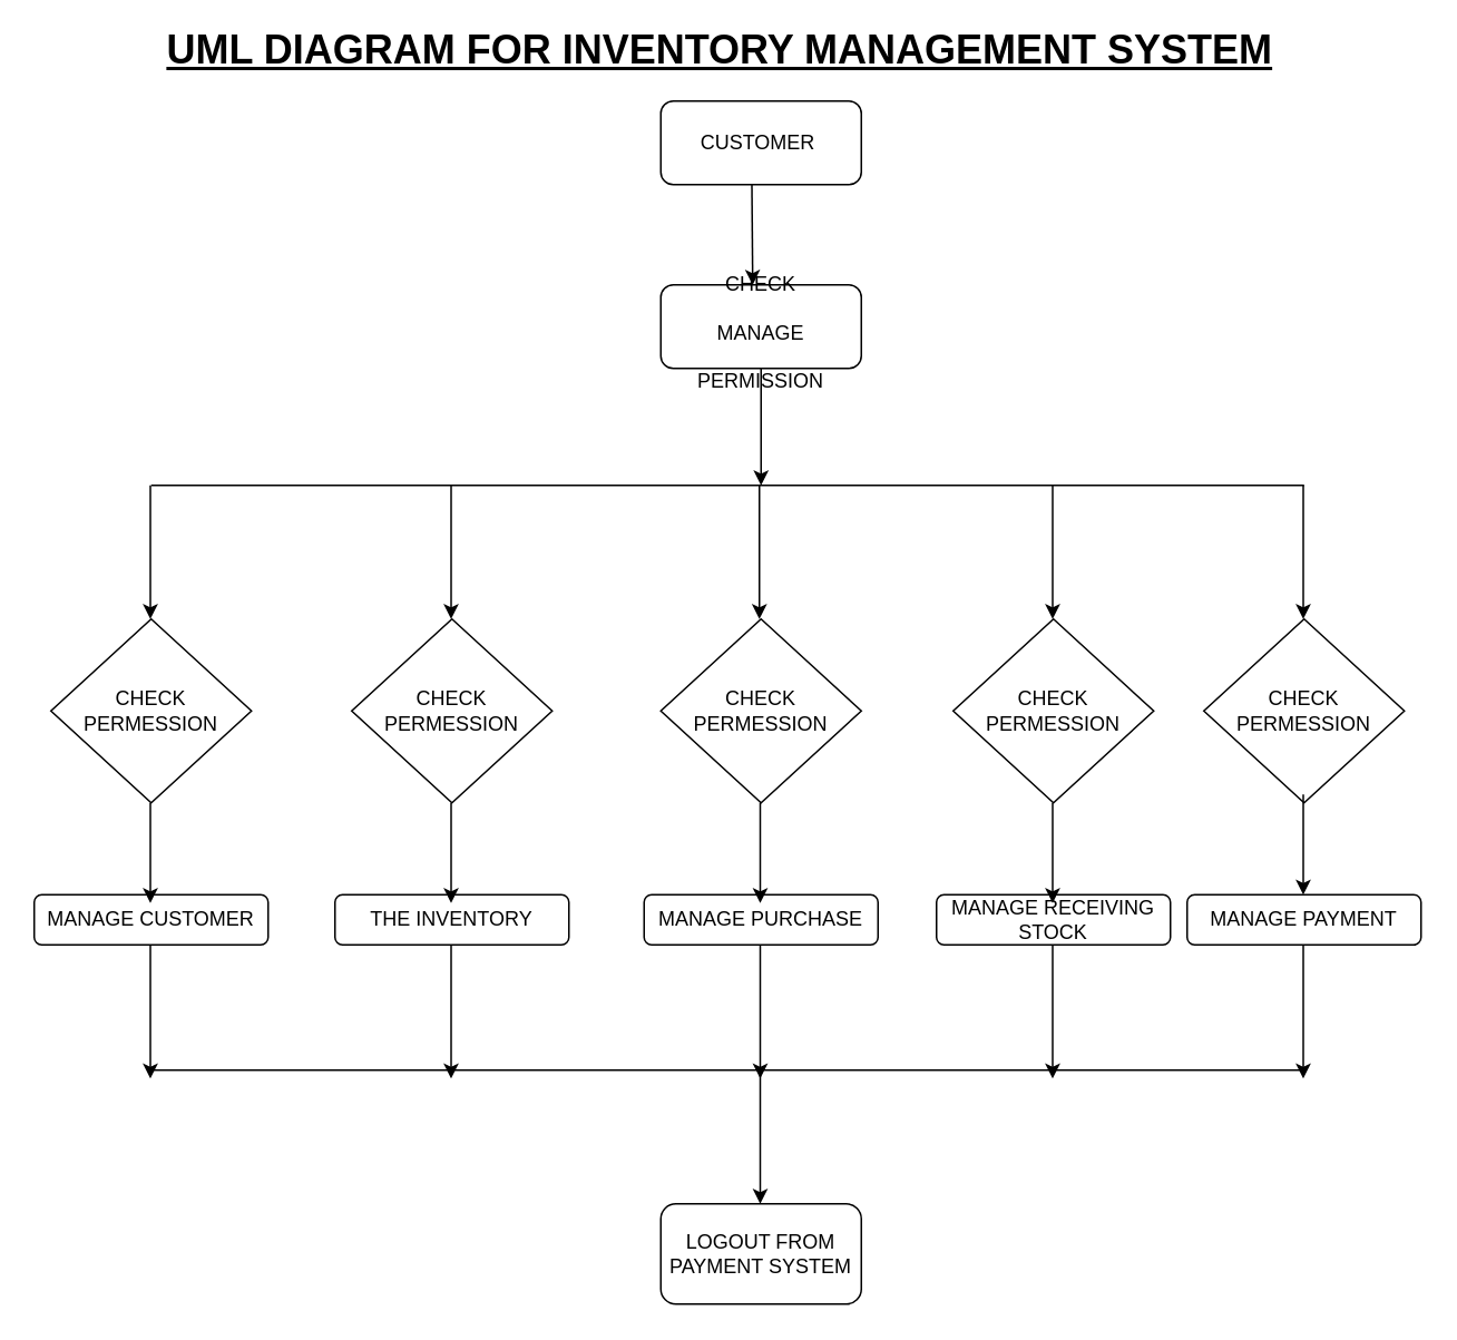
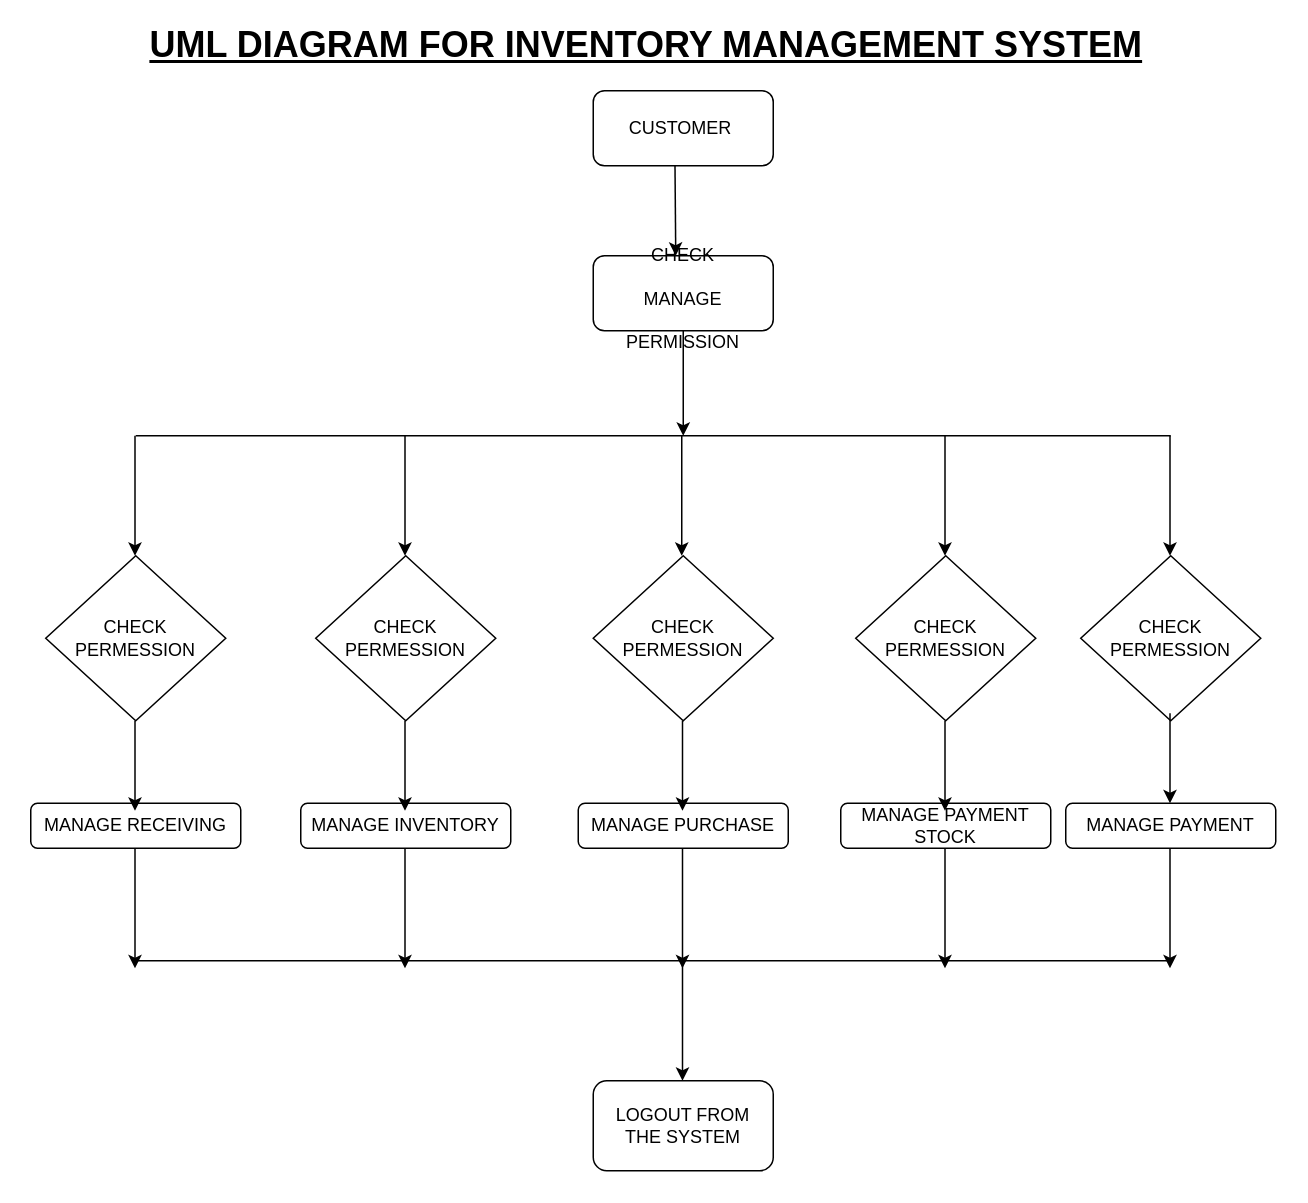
  <mxCell id="0" />
  <mxCell id="1" parent="0" />
  <mxCell id="2" value="CUSTOMER&amp;nbsp;" style="rounded=1;whiteSpace=wrap;html=1;" vertex="1" parent="1"><mxGeometry x="395" y="60" width="120" height="50" as="geometry" /></mxCell>
  <mxCell id="3" value="&lt;font style=&quot;font-size: 24px&quot;&gt;&lt;b&gt;&lt;u&gt;UML DIAGRAM FOR INVENTORY MANAGEMENT SYSTEM&lt;/u&gt;&lt;/b&gt;&lt;/font&gt;" style="text;html=1;resizable=0;autosize=1;align=center;verticalAlign=middle;points=[];fillColor=none;strokeColor=none;rounded=0;" vertex="1" parent="1"><mxGeometry x="90" y="20" width="680" height="20" as="geometry" /></mxCell>
  <mxCell id="4" value="" style="endArrow=classic;html=1;rounded=0;fontSize=24;" edge="1" parent="1"><mxGeometry width="50" height="50" relative="1" as="geometry"><mxPoint x="449.5" y="110" as="sourcePoint" /><mxPoint x="450" y="170" as="targetPoint" /></mxGeometry></mxCell>
  <mxCell id="5" value="&lt;font style=&quot;font-size: 12px&quot;&gt;CHECK&lt;br&gt;MANAGE PERMISSION&lt;/font&gt;" style="rounded=1;whiteSpace=wrap;html=1;fontSize=24;" vertex="1" parent="1"><mxGeometry x="395" y="170" width="120" height="50" as="geometry" /></mxCell>
  <mxCell id="6" value="" style="endArrow=classic;html=1;rounded=0;fontSize=12;exitX=0.5;exitY=1;exitDx=0;exitDy=0;" edge="1" parent="1" source="5"><mxGeometry width="50" height="50" relative="1" as="geometry"><mxPoint x="430" y="290" as="sourcePoint" /><mxPoint x="455" y="290" as="targetPoint" /></mxGeometry></mxCell>
  <mxCell id="7" value="" style="endArrow=none;html=1;rounded=0;fontSize=12;" edge="1" parent="1"><mxGeometry width="50" height="50" relative="1" as="geometry"><mxPoint x="90" y="290" as="sourcePoint" /><mxPoint x="780" y="290" as="targetPoint" /></mxGeometry></mxCell>
  <mxCell id="8" value="" style="endArrow=classic;html=1;rounded=0;fontSize=12;" edge="1" parent="1"><mxGeometry width="50" height="50" relative="1" as="geometry"><mxPoint x="454" y="290" as="sourcePoint" /><mxPoint x="454" y="370" as="targetPoint" /></mxGeometry></mxCell>
  <mxCell id="9" value="" style="endArrow=classic;html=1;rounded=0;fontSize=12;" edge="1" parent="1"><mxGeometry width="50" height="50" relative="1" as="geometry"><mxPoint x="89.5" y="290" as="sourcePoint" /><mxPoint x="89.5" y="370" as="targetPoint" /></mxGeometry></mxCell>
  <mxCell id="10" value="" style="endArrow=classic;html=1;rounded=0;fontSize=12;" edge="1" parent="1"><mxGeometry width="50" height="50" relative="1" as="geometry"><mxPoint x="269.5" y="290" as="sourcePoint" /><mxPoint x="269.5" y="370" as="targetPoint" /><Array as="points"><mxPoint x="269.5" y="330" /></Array></mxGeometry></mxCell>
  <mxCell id="11" value="" style="endArrow=classic;html=1;rounded=0;fontSize=12;" edge="1" parent="1"><mxGeometry width="50" height="50" relative="1" as="geometry"><mxPoint x="779.5" y="290" as="sourcePoint" /><mxPoint x="779.5" y="370" as="targetPoint" /></mxGeometry></mxCell>
  <mxCell id="12" value="" style="endArrow=classic;html=1;rounded=0;fontSize=12;" edge="1" parent="1"><mxGeometry width="50" height="50" relative="1" as="geometry"><mxPoint x="629.5" y="290" as="sourcePoint" /><mxPoint x="629.5" y="370" as="targetPoint" /></mxGeometry></mxCell>
  <mxCell id="13" value="CHECK&lt;br&gt;PERMESSION" style="rhombus;whiteSpace=wrap;html=1;fontSize=12;" vertex="1" parent="1"><mxGeometry x="30" y="370" width="120" height="110" as="geometry" /></mxCell>
  <mxCell id="14" value="&lt;span&gt;CHECK&lt;/span&gt;&lt;br&gt;&lt;span&gt;PERMESSION&lt;/span&gt;" style="rhombus;whiteSpace=wrap;html=1;fontSize=12;" vertex="1" parent="1"><mxGeometry x="210" y="370" width="120" height="110" as="geometry" /></mxCell>
  <mxCell id="15" value="&lt;span&gt;CHECK&lt;/span&gt;&lt;br&gt;&lt;span&gt;PERMESSION&lt;/span&gt;" style="rhombus;whiteSpace=wrap;html=1;fontSize=12;" vertex="1" parent="1"><mxGeometry x="395" y="370" width="120" height="110" as="geometry" /></mxCell>
  <mxCell id="16" value="&lt;span&gt;CHECK&lt;/span&gt;&lt;br&gt;&lt;span&gt;PERMESSION&lt;/span&gt;" style="rhombus;whiteSpace=wrap;html=1;fontSize=12;" vertex="1" parent="1"><mxGeometry x="570" y="370" width="120" height="110" as="geometry" /></mxCell>
  <mxCell id="17" value="&lt;span&gt;CHECK&lt;/span&gt;&lt;br&gt;&lt;span&gt;PERMESSION&lt;/span&gt;" style="rhombus;whiteSpace=wrap;html=1;fontSize=12;" vertex="1" parent="1"><mxGeometry x="720" y="370" width="120" height="110" as="geometry" /></mxCell>
- <mxCell id="18" value="MANAGE CUSTOMER" style="rounded=1;whiteSpace=wrap;html=1;fontSize=12;" vertex="1" parent="1"><mxGeometry y="535" width="140" height="30" as="geometry" x="20" /></mxCell>
- <mxCell id="19" value="THE INVENTORY" style="rounded=1;whiteSpace=wrap;html=1;fontSize=12;" vertex="1" parent="1"><mxGeometry x="200" y="535" width="140" height="30" as="geometry" /></mxCell>
+ <mxCell id="18" value="MANAGE RECEIVING" style="rounded=1;whiteSpace=wrap;html=1;fontSize=12;" vertex="1" parent="1"><mxGeometry y="535" width="140" height="30" as="geometry" x="20" /></mxCell>
+ <mxCell id="19" value="MANAGE INVENTORY" style="rounded=1;whiteSpace=wrap;html=1;fontSize=12;" vertex="1" parent="1"><mxGeometry x="200" y="535" width="140" height="30" as="geometry" /></mxCell>
  <mxCell id="20" value="MANAGE PURCHASE" style="rounded=1;whiteSpace=wrap;html=1;fontSize=12;" vertex="1" parent="1"><mxGeometry x="385" y="535" width="140" height="30" as="geometry" /></mxCell>
- <mxCell id="21" value="MANAGE RECEIVING STOCK" style="rounded=1;whiteSpace=wrap;html=1;fontSize=12;" vertex="1" parent="1"><mxGeometry x="560" y="535" width="140" height="30" as="geometry" /></mxCell>
+ <mxCell id="21" value="MANAGE PAYMENT STOCK" style="rounded=1;whiteSpace=wrap;html=1;fontSize=12;" vertex="1" parent="1"><mxGeometry x="560" y="535" width="140" height="30" as="geometry" /></mxCell>
  <mxCell id="22" value="MANAGE PAYMENT" style="rounded=1;whiteSpace=wrap;html=1;fontSize=12;" vertex="1" parent="1"><mxGeometry x="710" y="535" width="140" height="30" as="geometry" /></mxCell>
  <mxCell id="23" value="" style="endArrow=classic;html=1;rounded=0;fontSize=12;" edge="1" parent="1"><mxGeometry width="50" height="50" relative="1" as="geometry"><mxPoint x="89.5" y="480" as="sourcePoint" /><mxPoint x="89.5" y="540" as="targetPoint" /></mxGeometry></mxCell>
  <mxCell id="24" value="" style="endArrow=classic;html=1;rounded=0;fontSize=12;" edge="1" parent="1"><mxGeometry width="50" height="50" relative="1" as="geometry"><mxPoint x="269.5" y="480" as="sourcePoint" /><mxPoint x="269.5" y="540" as="targetPoint" /></mxGeometry></mxCell>
  <mxCell id="25" value="" style="endArrow=classic;html=1;rounded=0;fontSize=12;" edge="1" parent="1"><mxGeometry width="50" height="50" relative="1" as="geometry"><mxPoint x="454.5" y="480" as="sourcePoint" /><mxPoint x="454.5" y="540" as="targetPoint" /></mxGeometry></mxCell>
  <mxCell id="26" value="" style="endArrow=classic;html=1;rounded=0;fontSize=12;" edge="1" parent="1"><mxGeometry width="50" height="50" relative="1" as="geometry"><mxPoint x="629.5" y="480" as="sourcePoint" /><mxPoint x="629.5" y="540" as="targetPoint" /></mxGeometry></mxCell>
  <mxCell id="27" value="" style="endArrow=classic;html=1;rounded=0;fontSize=12;" edge="1" parent="1"><mxGeometry width="50" height="50" relative="1" as="geometry"><mxPoint x="779.5" y="475" as="sourcePoint" /><mxPoint x="779.5" y="535" as="targetPoint" /></mxGeometry></mxCell>
  <mxCell id="28" value="" style="endArrow=classic;html=1;rounded=0;fontSize=12;" edge="1" parent="1"><mxGeometry width="50" height="50" relative="1" as="geometry"><mxPoint x="89.5" y="565" as="sourcePoint" /><mxPoint x="89.5" y="645" as="targetPoint" /></mxGeometry></mxCell>
  <mxCell id="29" value="" style="endArrow=classic;html=1;rounded=0;fontSize=12;" edge="1" parent="1"><mxGeometry width="50" height="50" relative="1" as="geometry"><mxPoint x="269.5" y="565" as="sourcePoint" /><mxPoint x="269.5" y="645" as="targetPoint" /></mxGeometry></mxCell>
  <mxCell id="30" value="" style="endArrow=classic;html=1;rounded=0;fontSize=12;" edge="1" parent="1"><mxGeometry width="50" height="50" relative="1" as="geometry"><mxPoint x="454.5" y="565" as="sourcePoint" /><mxPoint x="454.5" y="645" as="targetPoint" /></mxGeometry></mxCell>
  <mxCell id="31" value="" style="endArrow=classic;html=1;rounded=0;fontSize=12;" edge="1" parent="1"><mxGeometry width="50" height="50" relative="1" as="geometry"><mxPoint x="629.5" y="565" as="sourcePoint" /><mxPoint x="629.5" y="645" as="targetPoint" /></mxGeometry></mxCell>
  <mxCell id="32" value="" style="endArrow=classic;html=1;rounded=0;fontSize=12;" edge="1" parent="1"><mxGeometry width="50" height="50" relative="1" as="geometry"><mxPoint x="779.5" y="565" as="sourcePoint" /><mxPoint x="779.5" y="645" as="targetPoint" /></mxGeometry></mxCell>
  <mxCell id="33" value="" style="endArrow=none;html=1;rounded=0;fontSize=12;" edge="1" parent="1"><mxGeometry width="50" height="50" relative="1" as="geometry"><mxPoint x="90" y="640" as="sourcePoint" /><mxPoint x="780" y="640" as="targetPoint" /></mxGeometry></mxCell>
  <mxCell id="34" value="" style="endArrow=classic;html=1;rounded=0;fontSize=12;" edge="1" parent="1"><mxGeometry width="50" height="50" relative="1" as="geometry"><mxPoint x="454.5" y="640" as="sourcePoint" /><mxPoint x="454.5" y="720" as="targetPoint" /></mxGeometry></mxCell>
- <mxCell id="35" value="LOGOUT FROM&lt;br&gt;PAYMENT SYSTEM" style="rounded=1;whiteSpace=wrap;html=1;fontSize=12;" vertex="1" parent="1"><mxGeometry x="395" y="720" width="120" height="60" as="geometry" /></mxCell>
+ <mxCell id="35" value="LOGOUT FROM&lt;br&gt;THE SYSTEM" style="rounded=1;whiteSpace=wrap;html=1;fontSize=12;" vertex="1" parent="1"><mxGeometry x="395" y="720" width="120" height="60" as="geometry" /></mxCell>
